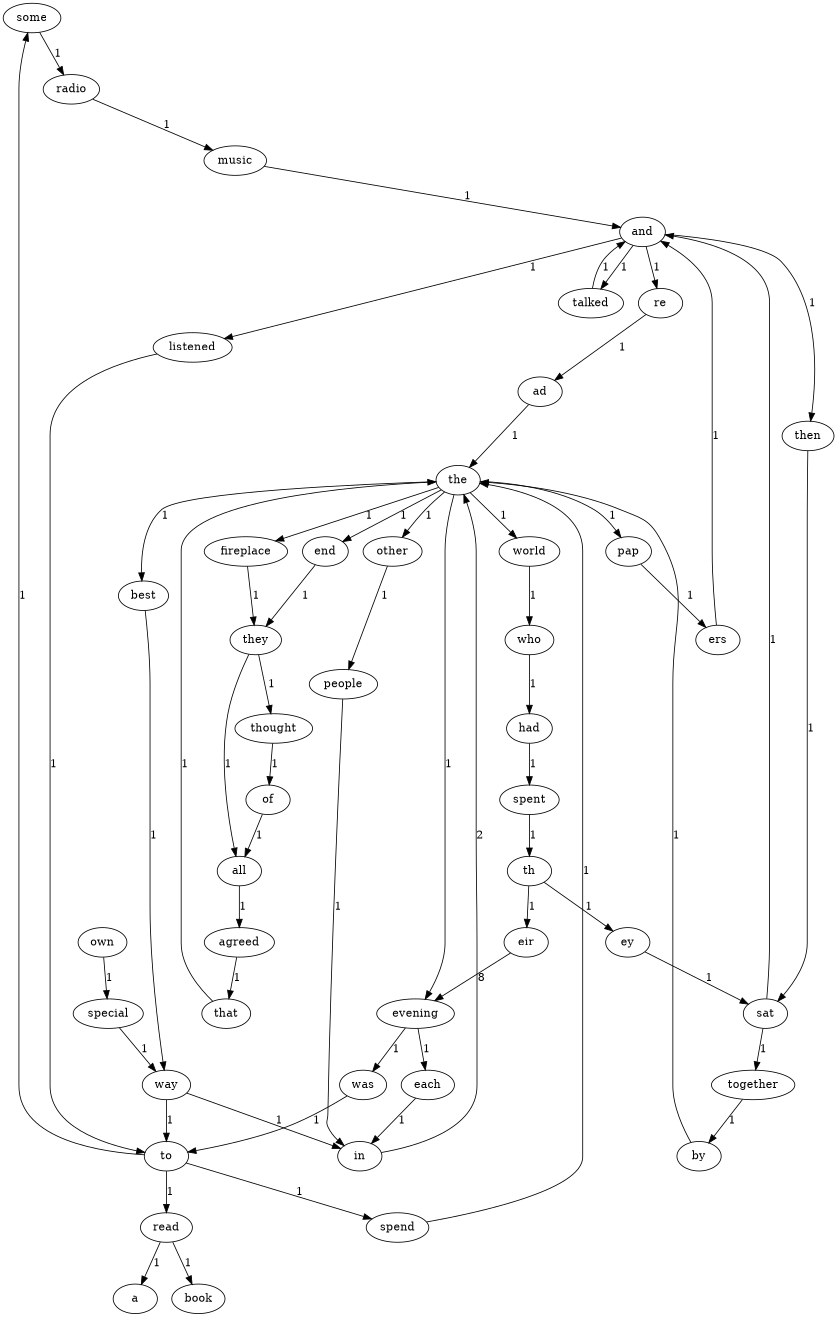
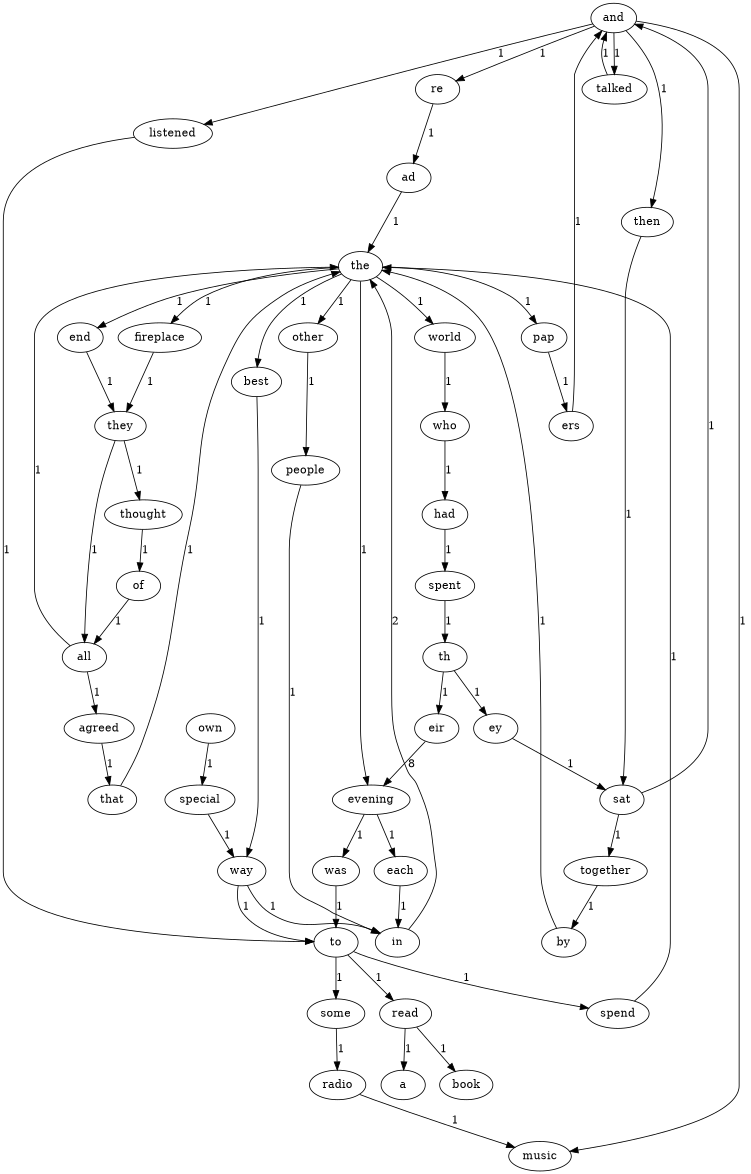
  digraph {
    some
    radio
    music
    and
    other
    people
    in
    the
    thought
    of
    all
    agreed
    own
    special
    way
    to
    had
    spent
    th
    eir
    ey
    best
    spend
    read
    fireplace
    they
    talked
    re
    listened
    then
    evening
    was
    each
    that
    world
    end
    pap
    who
    ers
    ad
    sat
    together
    by
    a
    book
    some -> radio [label=1]
    radio -> music [label=1]
-   music -> and [label=1]
+   and -> music [label=1]
    and -> talked [label=1]
    and -> re [label=1]
    and -> listened [label=1]
    and -> then [label=1]
    other -> people [label=1]
    people -> in [label=1]
    in -> the [label=2]
    the -> other [label=1]
    the -> best [label=1]
    the -> fireplace [label=1]
    the -> evening [label=1]
    the -> world [label=1]
    the -> end [label=1]
    the -> pap [label=1]
    thought -> of [label=1]
    of -> all [label=1]
+   all -> the [label=1]
    all -> agreed [label=1]
    agreed -> that [label=1]
    own -> special [label=1]
    special -> way [label=1]
    way -> in [label=1]
    way -> to [label=1]
    to -> some [label=1]
    to -> spend [label=1]
    to -> read [label=1]
    had -> spent [label=1]
    spent -> th [label=1]
    th -> eir [label=1]
    th -> ey [label=1]
    eir -> evening [label=8]
    ey -> sat [label=1]
    best -> way [label=1]
    spend -> the [label=1]
    read -> a [label=1]
    read -> book [label=1]
    fireplace -> they [label=1]
    they -> thought [label=1]
    they -> all [label=1]
    talked -> and [label=1]
    re -> ad [label=1]
    listened -> to [label=1]
    then -> sat [label=1]
    evening -> was [label=1]
    evening -> each [label=1]
    was -> to [label=1]
    each -> in [label=1]
    that -> the [label=1]
    world -> who [label=1]
    end -> they [label=1]
    pap -> ers [label=1]
    who -> had [label=1]
    ers -> and [label=1]
    ad -> the [label=1]
    sat -> and [label=1]
    sat -> together [label=1]
    together -> by [label=1]
    by -> the [label=1]
  }
